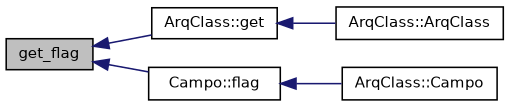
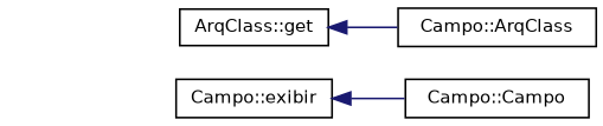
  digraph {
    rankdir=LR
    node [color=black fillcolor=white fontname=Helvetica fontsize=10 shape=record style=filled]
    edge [color=midnightblue dir=back fontname=Helvetica fontsize=10 labelfontname=Helvetica labelfontsize=10 style=solid]
-   n1 [fillcolor=grey75 fontcolor=black height=0.2 label=get_flag width=0.4]
    n2 [height=0.2 label="ArqClass::get" width=0.4]
-   n3 [height=0.2 label="Campo::flag" width=0.4]
-   n4 [height=0.2 label="ArqClass::ArqClass" width=0.4]
-   n5 [height=0.2 label="ArqClass::Campo" width=0.4]
-   n1 -> n2
-   n1 -> n3
+   n3 [height=0.2 label="Campo::exibir" width=0.4]
+   n4 [height=0.2 label="Campo::ArqClass" width=0.4]
+   n5 [height=0.2 label="Campo::Campo" width=0.4]
    n2 -> n4
    n3 -> n5
  }
